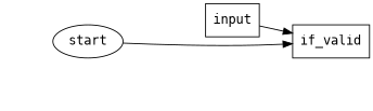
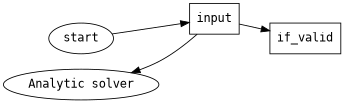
  digraph {
    fontname="DejaVu Sans Mono"
    rankdir=LR
    node [fontname="DejaVu Sans Mono" shape=ellipse]
    edge [fontname="DejaVu Sans Mono"]
    start [texlbl="ODE $x^{(n)}$"]
    input [shape=box texlbl="Linear $\wedge$ homogeneous \\$\wedge$ constant coefficient?"]
    if_valid [shape=box texlbl="Stiff ODE?"]
-   start -> if_valid
+   n4 [label="Analytic solver"]
+   start -> input
    input -> if_valid
+   input -> n4 [constraint=false]
  }
